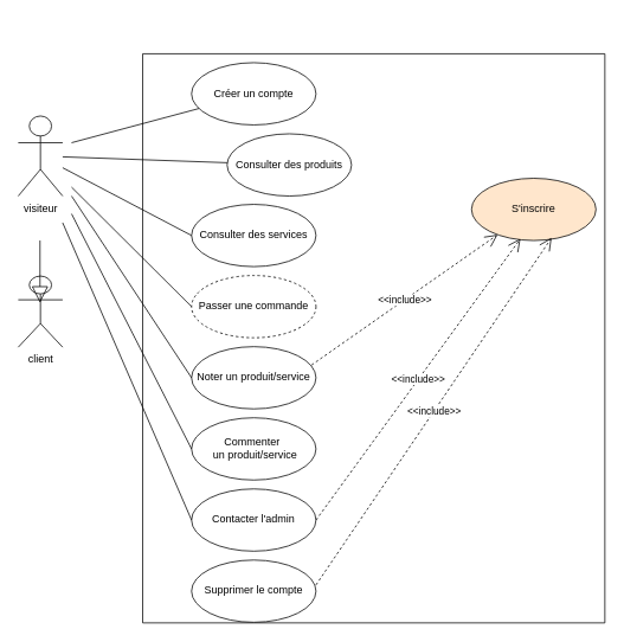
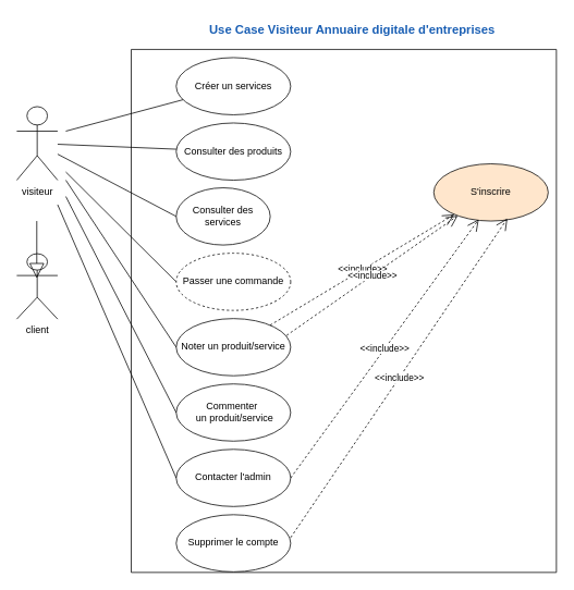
  <mxCell id="0" />
  <mxCell id="1" parent="0" />
  <mxCell id="2" value="visiteur" style="shape=umlActor;verticalLabelPosition=bottom;verticalAlign=top;html=1;outlineConnect=0;" parent="1" vertex="1"><mxGeometry x="20" y="130" width="50" height="90" as="geometry" /></mxCell>
  <mxCell id="3" value="client" style="shape=umlActor;verticalLabelPosition=bottom;verticalAlign=top;html=1;outlineConnect=0;" parent="1" vertex="1"><mxGeometry x="20" y="310" width="50" height="80" as="geometry" /></mxCell>
  <mxCell id="4" value="" style="endArrow=block;endSize=16;endFill=0;html=1;rounded=0;" parent="1" edge="1"><mxGeometry width="160" relative="1" as="geometry"><mxPoint x="44.5" y="270" as="sourcePoint" /><mxPoint x="44.5" y="340" as="targetPoint" /></mxGeometry></mxCell>
  <mxCell id="5" value="" style="swimlane;startSize=0;" parent="1" vertex="1"><mxGeometry x="160" width="520" height="640" as="geometry" y="60" /></mxCell>
- <mxCell id="6" value="Consulter des produits" style="ellipse;whiteSpace=wrap;html=1;" parent="5" vertex="1"><mxGeometry x="95" y="90" width="140" height="70" as="geometry" /></mxCell>
+ <mxCell id="6" value="Consulter des produits" style="ellipse;whiteSpace=wrap;html=1;" parent="5" vertex="1"><mxGeometry x="55" y="90" width="140" height="70" as="geometry" /></mxCell>
  <mxCell id="7" value="S'inscrire" style="ellipse;whiteSpace=wrap;html=1;fillColor=#ffe6cc;" parent="5" vertex="1"><mxGeometry x="370" y="140" width="140" height="70" as="geometry" /></mxCell>
+ <mxCell id="8" value="&amp;lt;&amp;lt;include&amp;gt;&amp;gt;" style="endArrow=open;endSize=12;dashed=1;html=1;rounded=0;" parent="5" source="14" target="7" edge="1"><mxGeometry width="160" relative="1" as="geometry"><mxPoint x="235" y="71.89" as="sourcePoint" /><mxPoint x="454.578" y="178.113" as="targetPoint" /></mxGeometry></mxCell>
  <mxCell id="9" value="&amp;lt;&amp;lt;include&amp;gt;&amp;gt;" style="endArrow=open;endSize=12;dashed=1;html=1;rounded=0;" parent="5" target="7" edge="1"><mxGeometry width="160" relative="1" as="geometry"><mxPoint x="190" y="350" as="sourcePoint" /><mxPoint x="390" y="466.5" as="targetPoint" /></mxGeometry></mxCell>
  <mxCell id="10" value="&amp;lt;&amp;lt;include&amp;gt;&amp;gt;" style="endArrow=open;endSize=12;dashed=1;html=1;rounded=0;exitX=1;exitY=0.4;exitDx=0;exitDy=0;exitPerimeter=0;entryX=0.643;entryY=0.957;entryDx=0;entryDy=0;entryPerimeter=0;" parent="5" source="17" target="7" edge="1"><mxGeometry width="160" relative="1" as="geometry"><mxPoint x="170" y="522" as="sourcePoint" /><mxPoint x="384" y="290" as="targetPoint" /></mxGeometry></mxCell>
  <mxCell id="11" value="&amp;lt;&amp;lt;include&amp;gt;&amp;gt;" style="endArrow=open;endSize=12;dashed=1;html=1;rounded=0;exitX=1;exitY=0.5;exitDx=0;exitDy=0;entryX=0.393;entryY=0.971;entryDx=0;entryDy=0;entryPerimeter=0;" parent="5" source="16" target="7" edge="1"><mxGeometry width="160" relative="1" as="geometry"><mxPoint x="200" y="390" as="sourcePoint" /><mxPoint x="409" y="243" as="targetPoint" /></mxGeometry></mxCell>
- <mxCell id="12" value="Consulter des services" style="ellipse;whiteSpace=wrap;html=1;" parent="5" vertex="1"><mxGeometry x="55" y="169.35" width="140" height="70" as="geometry" /></mxCell>
+ <mxCell id="12" value="Consulter des services" style="ellipse;whiteSpace=wrap;html=1;" parent="5" vertex="1"><mxGeometry x="55" y="169.35" width="115" height="70" as="geometry" /></mxCell>
  <mxCell id="13" value="Passer une commande" style="ellipse;whiteSpace=wrap;html=1;dashed=1;" parent="5" vertex="1"><mxGeometry x="55" y="249.35" width="140" height="70" as="geometry" /></mxCell>
  <mxCell id="14" value="Noter un produit/service" style="ellipse;whiteSpace=wrap;html=1;" parent="5" vertex="1"><mxGeometry x="55" y="329.35" width="140" height="70" as="geometry" /></mxCell>
  <mxCell id="15" value="&lt;div&gt;Commenter&amp;nbsp;&lt;/div&gt;&lt;div&gt;&amp;nbsp;un produit/service&lt;/div&gt;" style="ellipse;whiteSpace=wrap;html=1;" parent="5" vertex="1"><mxGeometry x="55" y="409.35" width="140" height="70" as="geometry" /></mxCell>
  <mxCell id="16" value="Contacter l'admin" style="ellipse;whiteSpace=wrap;html=1;" parent="5" vertex="1"><mxGeometry x="55" y="489.35" width="140" height="70" as="geometry" /></mxCell>
  <mxCell id="17" value="Supprimer le compte" style="ellipse;whiteSpace=wrap;html=1;" parent="5" vertex="1"><mxGeometry x="55" y="569.35" width="140" height="70" as="geometry" /></mxCell>
  <mxCell id="18" value="" style="endArrow=none;html=1;rounded=0;entryX=0;entryY=0.5;entryDx=0;entryDy=0;" parent="5" target="14" edge="1"><mxGeometry relative="1" as="geometry"><mxPoint x="-80" y="160" as="sourcePoint" /><mxPoint x="87" y="191.35" as="targetPoint" /></mxGeometry></mxCell>
  <mxCell id="19" value="" style="endArrow=none;html=1;rounded=0;entryX=0;entryY=0.5;entryDx=0;entryDy=0;" parent="5" target="15" edge="1"><mxGeometry relative="1" as="geometry"><mxPoint x="-80" y="180" as="sourcePoint" /><mxPoint x="45" y="414.35" as="targetPoint" /></mxGeometry></mxCell>
  <mxCell id="20" value="" style="endArrow=none;html=1;rounded=0;entryX=0;entryY=0.5;entryDx=0;entryDy=0;" parent="5" target="16" edge="1"><mxGeometry relative="1" as="geometry"><mxPoint x="-90" y="190" as="sourcePoint" /><mxPoint x="65" y="484.35" as="targetPoint" /></mxGeometry></mxCell>
- <mxCell id="21" value="Créer un compte" style="ellipse;whiteSpace=wrap;html=1;" vertex="1" parent="5"><mxGeometry x="55" y="10" width="140" height="70" as="geometry" /></mxCell>
+ <mxCell id="21" value="Créer un services" style="ellipse;whiteSpace=wrap;html=1;" vertex="1" parent="5"><mxGeometry x="55" y="10" width="140" height="70" as="geometry" /></mxCell>
+ <mxCell id="22" value="&lt;b&gt;&lt;font style=&quot;font-size: 15px;&quot; color=&quot;#1a5fb4&quot;&gt;Use Case Visiteur Annuaire digitale d'entreprises&lt;/font&gt;&lt;/b&gt;" style="text;html=1;align=center;verticalAlign=middle;resizable=0;points=[];autosize=1;strokeColor=none;fillColor=none;" parent="1" vertex="1"><mxGeometry x="245" y="20" width="370" height="30" as="geometry" /></mxCell>
  <mxCell id="23" value="" style="endArrow=none;html=1;rounded=0;entryX=0;entryY=0.5;entryDx=0;entryDy=0;" parent="1" source="2" target="12" edge="1"><mxGeometry relative="1" as="geometry"><mxPoint x="70" y="257.291" as="sourcePoint" /><mxPoint x="227" y="241.35" as="targetPoint" /></mxGeometry></mxCell>
  <mxCell id="24" value="" style="endArrow=none;html=1;rounded=0;entryX=0;entryY=0.5;entryDx=0;entryDy=0;" parent="1" target="13" edge="1"><mxGeometry relative="1" as="geometry"><mxPoint x="80" y="210" as="sourcePoint" /><mxPoint x="237" y="251.35" as="targetPoint" /></mxGeometry></mxCell>
  <mxCell id="25" value="" style="endArrow=none;html=1;rounded=0;" parent="1" source="2" target="6" edge="1"><mxGeometry relative="1" as="geometry"><mxPoint x="70" y="238.1" as="sourcePoint" /><mxPoint x="222.39" y="200.002" as="targetPoint" /></mxGeometry></mxCell>
  <mxCell id="26" value="" style="endArrow=none;html=1;rounded=0;" edge="1" parent="1" target="21"><mxGeometry relative="1" as="geometry"><mxPoint x="80" y="160" as="sourcePoint" /><mxPoint x="225" y="192" as="targetPoint" /></mxGeometry></mxCell>
